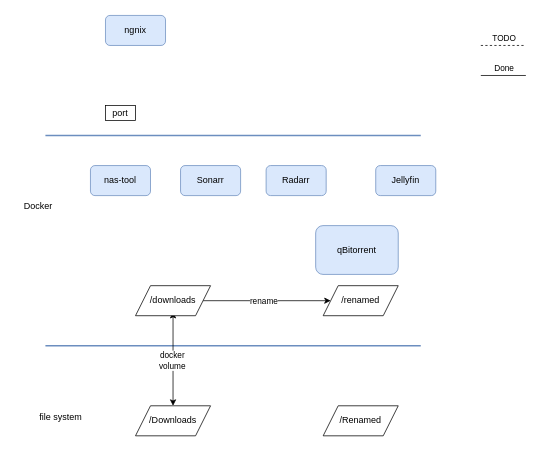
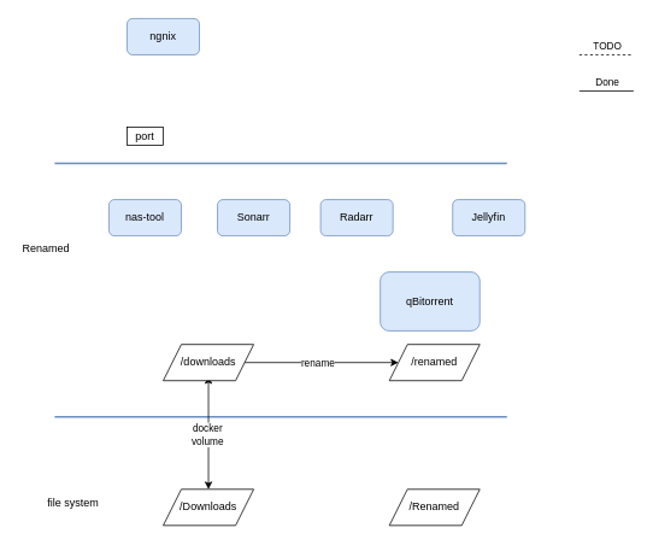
  <mxCell id="0" />
  <mxCell id="1" parent="0" />
  <mxCell id="2" value="" style="endArrow=none;dashed=1;html=1;rounded=0;" edge="1" parent="1"><mxGeometry width="50" height="50" relative="1" as="geometry"><mxPoint x="640" y="60" as="sourcePoint" /><mxPoint x="700" y="60" as="targetPoint" /></mxGeometry></mxCell>
  <mxCell id="3" value="TODO" style="edgeLabel;html=1;align=center;verticalAlign=middle;resizable=0;points=[];" vertex="1" connectable="0" parent="2"><mxGeometry x="-0.433" y="1" relative="1" as="geometry"><mxPoint x="13" y="-9" as="offset" /></mxGeometry></mxCell>
  <mxCell id="4" value="" style="endArrow=none;html=1;rounded=0;" edge="1" parent="1"><mxGeometry width="50" height="50" relative="1" as="geometry"><mxPoint x="640" y="100" as="sourcePoint" /><mxPoint x="700" y="100" as="targetPoint" /></mxGeometry></mxCell>
  <mxCell id="5" value="Done" style="edgeLabel;html=1;align=center;verticalAlign=middle;resizable=0;points=[];" vertex="1" connectable="0" parent="4"><mxGeometry x="-0.333" y="1" relative="1" as="geometry"><mxPoint x="10" y="-9" as="offset" /></mxGeometry></mxCell>
- <mxCell id="6" value="Docker" style="text;html=1;align=center;verticalAlign=middle;resizable=0;points=[];autosize=1;strokeColor=none;fillColor=none;" vertex="1" parent="1"><mxGeometry y="260" width="60" height="30" as="geometry" x="20" /></mxCell>
+ <mxCell id="6" value="Renamed" style="text;html=1;align=center;verticalAlign=middle;resizable=0;points=[];autosize=1;strokeColor=none;fillColor=none;" vertex="1" parent="1"><mxGeometry y="260" width="60" height="30" as="geometry" x="20" /></mxCell>
  <mxCell id="7" value="" style="endArrow=none;html=1;strokeWidth=2;rounded=0;fillColor=#dae8fc;strokeColor=#6c8ebf;" edge="1" parent="1"><mxGeometry width="50" height="50" relative="1" as="geometry"><mxPoint x="60" y="180" as="sourcePoint" /><mxPoint x="560" y="180" as="targetPoint" /></mxGeometry></mxCell>
  <mxCell id="8" value="" style="endArrow=none;html=1;strokeWidth=2;rounded=0;fillColor=#dae8fc;strokeColor=#6c8ebf;" edge="1" parent="1"><mxGeometry width="50" height="50" relative="1" as="geometry"><mxPoint x="60" y="460" as="sourcePoint" /><mxPoint x="560" y="460" as="targetPoint" /></mxGeometry></mxCell>
  <mxCell id="9" value="nas-tool" style="rounded=1;whiteSpace=wrap;html=1;fillColor=#dae8fc;strokeColor=#6c8ebf;" vertex="1" parent="1"><mxGeometry x="120" y="220" width="80" height="40" as="geometry" /></mxCell>
  <mxCell id="10" value="Jellyfin" style="rounded=1;whiteSpace=wrap;html=1;fillColor=#dae8fc;strokeColor=#6c8ebf;" vertex="1" parent="1"><mxGeometry x="500" y="220" width="80" height="40" as="geometry" /></mxCell>
  <mxCell id="11" value="qBitorrent" style="rounded=1;whiteSpace=wrap;html=1;fillColor=#dae8fc;strokeColor=#6c8ebf;" vertex="1" parent="1"><mxGeometry x="420" y="300" width="110" height="65" as="geometry" /></mxCell>
  <mxCell id="12" value="Sonarr" style="rounded=1;whiteSpace=wrap;html=1;fillColor=#dae8fc;strokeColor=#6c8ebf;" vertex="1" parent="1"><mxGeometry x="240" y="220" width="80" height="40" as="geometry" /></mxCell>
  <mxCell id="13" value="Radarr" style="rounded=1;whiteSpace=wrap;html=1;fillColor=#dae8fc;strokeColor=#6c8ebf;" vertex="1" parent="1"><mxGeometry x="354" y="220" width="80" height="40" as="geometry" /></mxCell>
  <mxCell id="14" value="file system" style="text;html=1;align=center;verticalAlign=middle;resizable=0;points=[];autosize=1;strokeColor=none;fillColor=none;" vertex="1" parent="1"><mxGeometry x="40" y="540" width="80" height="30" as="geometry" /></mxCell>
  <mxCell id="15" value="" style="endArrow=classic;startArrow=classic;html=1;rounded=0;" edge="1" parent="1"><mxGeometry width="50" height="50" relative="1" as="geometry"><mxPoint x="230" y="540" as="sourcePoint" /><mxPoint x="230" y="415" as="targetPoint" /></mxGeometry></mxCell>
  <mxCell id="16" value="docker&lt;br&gt;volume" style="edgeLabel;html=1;align=center;verticalAlign=middle;resizable=0;points=[];" vertex="1" connectable="0" parent="15"><mxGeometry x="-0.024" y="2" relative="1" as="geometry"><mxPoint as="offset" /></mxGeometry></mxCell>
  <mxCell id="17" style="edgeStyle=orthogonalEdgeStyle;rounded=0;orthogonalLoop=1;jettySize=auto;html=1;" edge="1" parent="1" source="19" target="22"><mxGeometry relative="1" as="geometry" /></mxCell>
  <mxCell id="18" value="rename" style="edgeLabel;html=1;align=center;verticalAlign=middle;resizable=0;points=[];" vertex="1" connectable="0" parent="17"><mxGeometry x="-0.176" y="-2" relative="1" as="geometry"><mxPoint x="10" y="-2" as="offset" /></mxGeometry></mxCell>
  <mxCell id="19" value="/downloads" style="shape=parallelogram;perimeter=parallelogramPerimeter;whiteSpace=wrap;html=1;fixedSize=1;" vertex="1" parent="1"><mxGeometry x="180" y="380" width="100" height="40" as="geometry" /></mxCell>
  <mxCell id="20" value="/Downloads" style="shape=parallelogram;perimeter=parallelogramPerimeter;whiteSpace=wrap;html=1;fixedSize=1;" vertex="1" parent="1"><mxGeometry x="180" y="540" width="100" height="40" as="geometry" /></mxCell>
  <mxCell id="21" value="ngnix" style="rounded=1;whiteSpace=wrap;html=1;fillColor=#dae8fc;strokeColor=#6c8ebf;" vertex="1" parent="1"><mxGeometry x="140" y="20" width="80" height="40" as="geometry" /></mxCell>
  <mxCell id="22" value="/renamed" style="shape=parallelogram;perimeter=parallelogramPerimeter;whiteSpace=wrap;html=1;fixedSize=1;" vertex="1" parent="1"><mxGeometry x="430" y="380" width="100" height="40" as="geometry" /></mxCell>
  <mxCell id="23" value="port" style="rounded=0;whiteSpace=wrap;html=1;" vertex="1" parent="1"><mxGeometry x="140" y="140" width="40" height="20" as="geometry" /></mxCell>
  <mxCell id="24" value="/Renamed" style="shape=parallelogram;perimeter=parallelogramPerimeter;whiteSpace=wrap;html=1;fixedSize=1;" vertex="1" parent="1"><mxGeometry x="430" y="540" width="100" height="40" as="geometry" /></mxCell>
